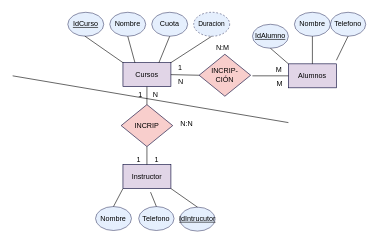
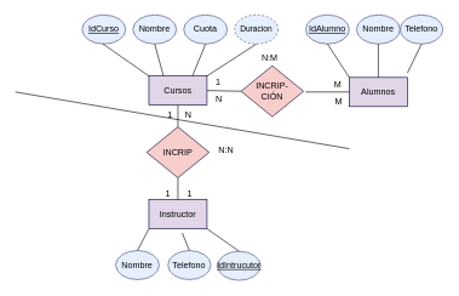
  <mxCell id="0" />
  <mxCell id="1" parent="0" />
  <mxCell id="2" value="&lt;font style=&quot;font-size: 11px;&quot;&gt;Duracion&lt;/font&gt;" style="ellipse;whiteSpace=wrap;html=1;fillColor=#dae8fc;strokeColor=#000033;fillStyle=auto;opacity=70;dashed=1;" parent="1" vertex="1"><mxGeometry x="322" y="20" width="60" height="40" as="geometry" /></mxCell>
  <mxCell id="3" value="Cursos" style="rounded=0;whiteSpace=wrap;html=1;fillColor=#e1d5e7;strokeColor=#000033;" parent="1" vertex="1"><mxGeometry x="204" y="104" width="80" height="40" as="geometry" /></mxCell>
  <mxCell id="4" value="&lt;u&gt;IdCurso&lt;/u&gt;" style="ellipse;whiteSpace=wrap;html=1;fillColor=#dae8fc;strokeColor=#000033;fillStyle=auto;opacity=70;" parent="1" vertex="1"><mxGeometry x="112" y="20" width="60" height="40" as="geometry" /></mxCell>
  <mxCell id="5" value="Nombre" style="ellipse;whiteSpace=wrap;html=1;fillColor=#dae8fc;strokeColor=#000033;fillStyle=auto;opacity=70;" parent="1" vertex="1"><mxGeometry x="182" y="20" width="60" height="40" as="geometry" /></mxCell>
  <mxCell id="6" value="Cuota" style="ellipse;whiteSpace=wrap;html=1;fillColor=#dae8fc;strokeColor=#000033;fillStyle=auto;opacity=70;" parent="1" vertex="1"><mxGeometry x="252" y="20" width="60" height="40" as="geometry" /></mxCell>
  <mxCell id="7" value="INCRIP" style="rhombus;whiteSpace=wrap;html=1;fillColor=#f8cecc;strokeColor=#000033;" parent="1" vertex="1"><mxGeometry x="201" y="174" width="86" height="70" as="geometry" /></mxCell>
  <mxCell id="8" value="Instructor" style="rounded=0;whiteSpace=wrap;html=1;fillColor=#e1d5e7;strokeColor=#000033;" parent="1" vertex="1"><mxGeometry x="204" y="274" width="80" height="40" as="geometry" /></mxCell>
  <mxCell id="9" value="Nombre" style="ellipse;whiteSpace=wrap;html=1;fillColor=#dae8fc;strokeColor=#000033;fillStyle=auto;opacity=70;" parent="1" vertex="1"><mxGeometry x="158.25" y="344" width="60" height="40" as="geometry" /></mxCell>
  <mxCell id="10" value="Telefono" style="ellipse;whiteSpace=wrap;html=1;fillColor=#dae8fc;strokeColor=#000033;fillStyle=auto;opacity=70;" parent="1" vertex="1"><mxGeometry x="230.25" y="344" width="59" height="40" as="geometry" /></mxCell>
  <mxCell id="11" value="Alumnos" style="rounded=0;whiteSpace=wrap;html=1;fillColor=#e1d5e7;strokeColor=#000033;" parent="1" vertex="1"><mxGeometry x="480" y="106" width="80" height="40" as="geometry" /></mxCell>
  <mxCell id="12" value="Nombre" style="ellipse;whiteSpace=wrap;html=1;fillColor=#dae8fc;strokeColor=#000033;fillStyle=auto;opacity=70;" parent="1" vertex="1"><mxGeometry x="490" y="20" width="60" height="40" as="geometry" /></mxCell>
  <mxCell id="13" value="Telefono" style="ellipse;whiteSpace=wrap;html=1;fillColor=#dae8fc;strokeColor=#000033;fillStyle=auto;opacity=70;" parent="1" vertex="1"><mxGeometry x="550" y="20" width="59" height="40" as="geometry" /></mxCell>
  <mxCell id="14" value="INCRIP-&lt;div&gt;CIÓN&lt;/div&gt;" style="rhombus;whiteSpace=wrap;html=1;fillColor=#f8cecc;strokeColor=#000033;" parent="1" vertex="1"><mxGeometry x="331" y="90" width="86" height="70" as="geometry" /></mxCell>
  <mxCell id="15" value="" style="endArrow=none;html=1;rounded=0;exitX=1;exitY=0.5;exitDx=0;exitDy=0;entryX=0;entryY=0.5;entryDx=0;entryDy=0;" parent="1" edge="1"><mxGeometry width="50" height="50" relative="1" as="geometry"><mxPoint x="20" y="126" as="sourcePoint" /><mxPoint x="480" y="204" as="targetPoint" /></mxGeometry></mxCell>
  <mxCell id="16" value="" style="endArrow=none;html=1;rounded=0;entryX=0;entryY=0.5;entryDx=0;entryDy=0;exitX=1;exitY=0.5;exitDx=0;exitDy=0;" parent="1" source="3" target="14" edge="1"><mxGeometry width="50" height="50" relative="1" as="geometry"><mxPoint x="290" y="124" as="sourcePoint" /><mxPoint x="360" y="204" as="targetPoint" /></mxGeometry></mxCell>
  <mxCell id="17" value="" style="endArrow=none;html=1;rounded=0;entryX=0.5;entryY=1;entryDx=0;entryDy=0;exitX=0.5;exitY=0;exitDx=0;exitDy=0;" parent="1" source="7" target="3" edge="1"><mxGeometry width="50" height="50" relative="1" as="geometry"><mxPoint x="310" y="204" as="sourcePoint" /><mxPoint x="360" y="154" as="targetPoint" /></mxGeometry></mxCell>
  <mxCell id="18" value="" style="endArrow=none;html=1;rounded=0;entryX=0.5;entryY=1;entryDx=0;entryDy=0;exitX=1;exitY=0;exitDx=0;exitDy=0;fontStyle=1;" parent="1" source="3" target="2" edge="1"><mxGeometry width="50" height="50" relative="1" as="geometry"><mxPoint x="240" y="144" as="sourcePoint" /><mxPoint x="290" y="94" as="targetPoint" /></mxGeometry></mxCell>
  <mxCell id="19" value="" style="endArrow=none;html=1;rounded=0;entryX=0.5;entryY=1;entryDx=0;entryDy=0;exitX=0.75;exitY=0;exitDx=0;exitDy=0;" parent="1" source="3" target="6" edge="1"><mxGeometry width="50" height="50" relative="1" as="geometry"><mxPoint x="251" y="116" as="sourcePoint" /><mxPoint x="362" y="70" as="targetPoint" /></mxGeometry></mxCell>
  <mxCell id="20" value="" style="endArrow=none;html=1;rounded=0;entryX=0.5;entryY=1;entryDx=0;entryDy=0;exitX=0.25;exitY=0;exitDx=0;exitDy=0;" parent="1" source="3" target="5" edge="1"><mxGeometry width="50" height="50" relative="1" as="geometry"><mxPoint x="254" y="114" as="sourcePoint" /><mxPoint x="292" y="70" as="targetPoint" /></mxGeometry></mxCell>
  <mxCell id="21" value="" style="endArrow=none;html=1;rounded=0;entryX=0.474;entryY=0.993;entryDx=0;entryDy=0;entryPerimeter=0;exitX=0;exitY=0;exitDx=0;exitDy=0;" parent="1" source="3" target="4" edge="1"><mxGeometry width="50" height="50" relative="1" as="geometry"><mxPoint x="210" y="100" as="sourcePoint" /><mxPoint x="222" y="70" as="targetPoint" /></mxGeometry></mxCell>
  <mxCell id="22" value="" style="endArrow=none;html=1;rounded=0;entryX=0.5;entryY=1;entryDx=0;entryDy=0;exitX=0.5;exitY=0;exitDx=0;exitDy=0;" parent="1" source="8" target="7" edge="1"><mxGeometry width="50" height="50" relative="1" as="geometry"><mxPoint x="270" y="284" as="sourcePoint" /><mxPoint x="320" y="234" as="targetPoint" /></mxGeometry></mxCell>
  <mxCell id="23" value="" style="endArrow=none;html=1;rounded=0;entryX=0;entryY=1;entryDx=0;entryDy=0;exitX=0.5;exitY=0;exitDx=0;exitDy=0;" parent="1" source="9" target="8" edge="1"><mxGeometry width="50" height="50" relative="1" as="geometry"><mxPoint x="183" y="351" as="sourcePoint" /><mxPoint x="254" y="324" as="targetPoint" /></mxGeometry></mxCell>
  <mxCell id="24" value="" style="endArrow=none;html=1;rounded=0;exitX=0.5;exitY=0;exitDx=0;exitDy=0;" parent="1" source="10" edge="1"><mxGeometry width="50" height="50" relative="1" as="geometry"><mxPoint x="253" y="351" as="sourcePoint" /><mxPoint x="250" y="320" as="targetPoint" /></mxGeometry></mxCell>
  <mxCell id="25" value="" style="endArrow=none;html=1;rounded=0;entryX=0;entryY=0.5;entryDx=0;entryDy=0;" parent="1" target="11" edge="1"><mxGeometry width="50" height="50" relative="1" as="geometry"><mxPoint x="420" y="126" as="sourcePoint" /><mxPoint x="400" y="74" as="targetPoint" /></mxGeometry></mxCell>
  <mxCell id="26" value="" style="endArrow=none;html=1;rounded=0;entryX=0.5;entryY=0;entryDx=0;entryDy=0;exitX=0.5;exitY=1;exitDx=0;exitDy=0;" parent="1" source="12" target="11" edge="1"><mxGeometry width="50" height="50" relative="1" as="geometry"><mxPoint x="430" y="136" as="sourcePoint" /><mxPoint x="490" y="136" as="targetPoint" /></mxGeometry></mxCell>
  <mxCell id="27" value="" style="endArrow=none;html=1;rounded=0;entryX=0.5;entryY=1;entryDx=0;entryDy=0;" parent="1" target="13" edge="1"><mxGeometry width="50" height="50" relative="1" as="geometry"><mxPoint x="560" y="100" as="sourcePoint" /><mxPoint x="500" y="146" as="targetPoint" /></mxGeometry></mxCell>
  <mxCell id="28" value="1" style="text;html=1;align=center;verticalAlign=middle;resizable=0;points=[];autosize=1;strokeColor=none;fillColor=none;" parent="1" vertex="1"><mxGeometry x="284" y="97" width="30" height="30" as="geometry" /></mxCell>
  <mxCell id="29" value="N" style="text;html=1;align=center;verticalAlign=middle;resizable=0;points=[];autosize=1;strokeColor=none;fillColor=none;" parent="1" vertex="1"><mxGeometry x="285" y="121" width="30" height="30" as="geometry" /></mxCell>
  <mxCell id="30" value="M" style="text;html=1;align=center;verticalAlign=middle;resizable=0;points=[];autosize=1;strokeColor=none;fillColor=none;" parent="1" vertex="1"><mxGeometry x="449" y="101" width="30" height="30" as="geometry" /></mxCell>
  <mxCell id="31" value="M" style="text;html=1;align=center;verticalAlign=middle;resizable=0;points=[];autosize=1;strokeColor=none;fillColor=none;" parent="1" vertex="1"><mxGeometry x="450" y="125" width="30" height="30" as="geometry" /></mxCell>
  <mxCell id="32" value="N:M" style="text;html=1;align=center;verticalAlign=middle;resizable=0;points=[];autosize=1;strokeColor=none;fillColor=none;" parent="1" vertex="1"><mxGeometry x="345" y="65" width="50" height="30" as="geometry" /></mxCell>
  <mxCell id="33" value="N" style="text;html=1;align=center;verticalAlign=middle;resizable=0;points=[];autosize=1;strokeColor=none;fillColor=none;" parent="1" vertex="1"><mxGeometry x="243" y="143" width="30" height="30" as="geometry" /></mxCell>
  <mxCell id="34" value="1" style="text;html=1;align=center;verticalAlign=middle;resizable=0;points=[];autosize=1;strokeColor=none;fillColor=none;" parent="1" vertex="1"><mxGeometry x="218" y="143" width="30" height="30" as="geometry" /></mxCell>
  <mxCell id="35" value="1" style="text;html=1;align=center;verticalAlign=middle;resizable=0;points=[];autosize=1;strokeColor=none;fillColor=none;" parent="1" vertex="1"><mxGeometry x="245" y="252" width="30" height="30" as="geometry" /></mxCell>
  <mxCell id="36" value="1" style="text;html=1;align=center;verticalAlign=middle;resizable=0;points=[];autosize=1;strokeColor=none;fillColor=none;" parent="1" vertex="1"><mxGeometry x="215" y="251" width="30" height="30" as="geometry" /></mxCell>
  <mxCell id="37" value="N:N" style="text;html=1;align=center;verticalAlign=middle;resizable=0;points=[];autosize=1;strokeColor=none;fillColor=none;" parent="1" vertex="1"><mxGeometry x="290" y="192" width="40" height="30" as="geometry" /></mxCell>
  <mxCell id="38" value="&lt;u&gt;IdIntrucutor&lt;/u&gt;" style="ellipse;whiteSpace=wrap;html=1;fillColor=#dae8fc;strokeColor=#000033;fillStyle=auto;opacity=70;" vertex="1" parent="1"><mxGeometry x="298.75" y="345" width="59" height="40" as="geometry" /></mxCell>
  <mxCell id="39" value="" style="endArrow=none;html=1;rounded=0;entryX=1;entryY=1;entryDx=0;entryDy=0;exitX=0.5;exitY=0;exitDx=0;exitDy=0;" edge="1" parent="1" source="38" target="8"><mxGeometry width="50" height="50" relative="1" as="geometry"><mxPoint x="321.5" y="352" as="sourcePoint" /><mxPoint x="336.5" y="314" as="targetPoint" /></mxGeometry></mxCell>
- <mxCell id="40" value="&lt;u&gt;IdAlumno&lt;/u&gt;" style="ellipse;whiteSpace=wrap;html=1;fillColor=#dae8fc;strokeColor=#000033;fillStyle=auto;opacity=70;" vertex="1" parent="1"><mxGeometry x="420" y="40" width="60" height="40" as="geometry" /></mxCell>
+ <mxCell id="40" value="&lt;u&gt;IdAlumno&lt;/u&gt;" style="ellipse;whiteSpace=wrap;html=1;fillColor=#dae8fc;strokeColor=#000033;fillStyle=auto;opacity=70;" vertex="1" parent="1"><mxGeometry x="420" y="20" width="60" height="40" as="geometry" /></mxCell>
  <mxCell id="41" value="" style="endArrow=none;html=1;rounded=0;entryX=0.25;entryY=0;entryDx=0;entryDy=0;exitX=0.5;exitY=1;exitDx=0;exitDy=0;" edge="1" parent="1" source="40"><mxGeometry width="50" height="50" relative="1" as="geometry"><mxPoint x="410" y="136" as="sourcePoint" /><mxPoint x="480" y="106" as="targetPoint" /></mxGeometry></mxCell>
